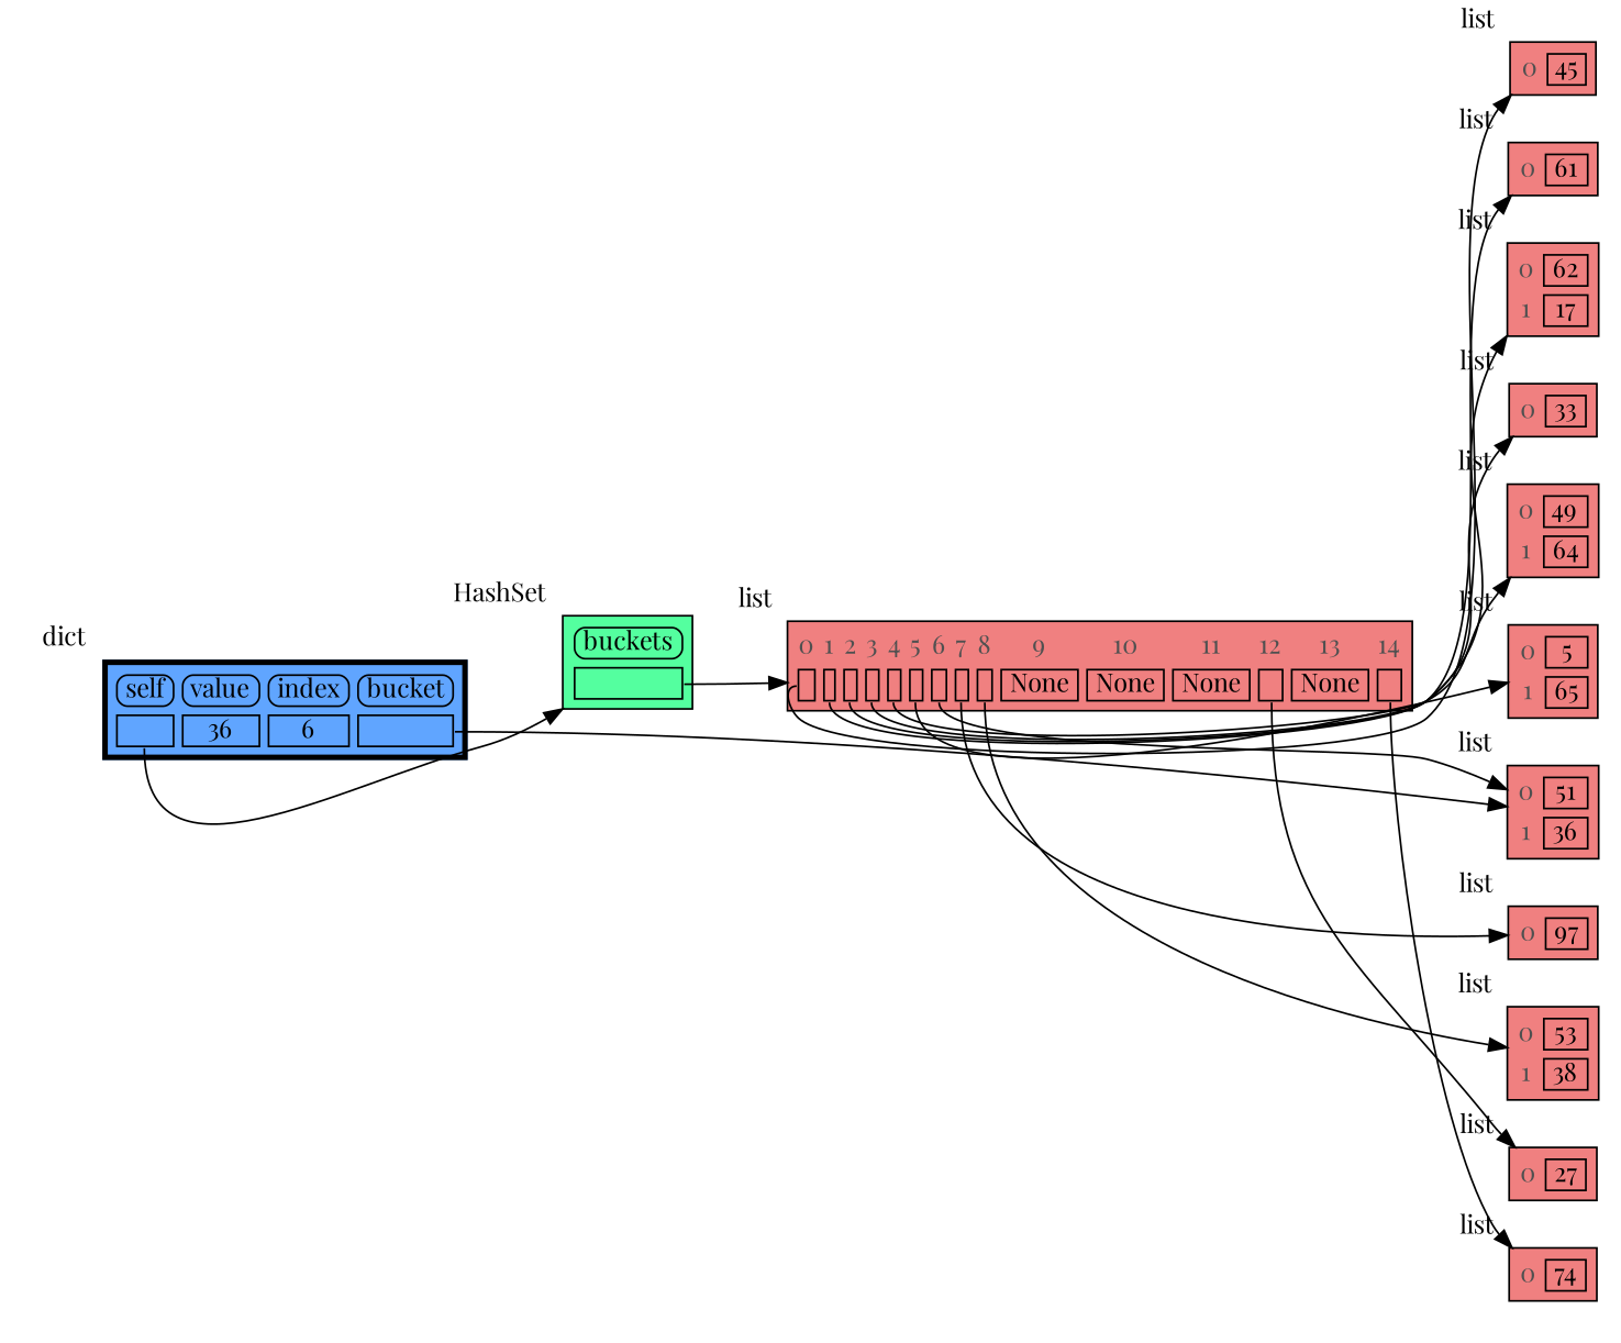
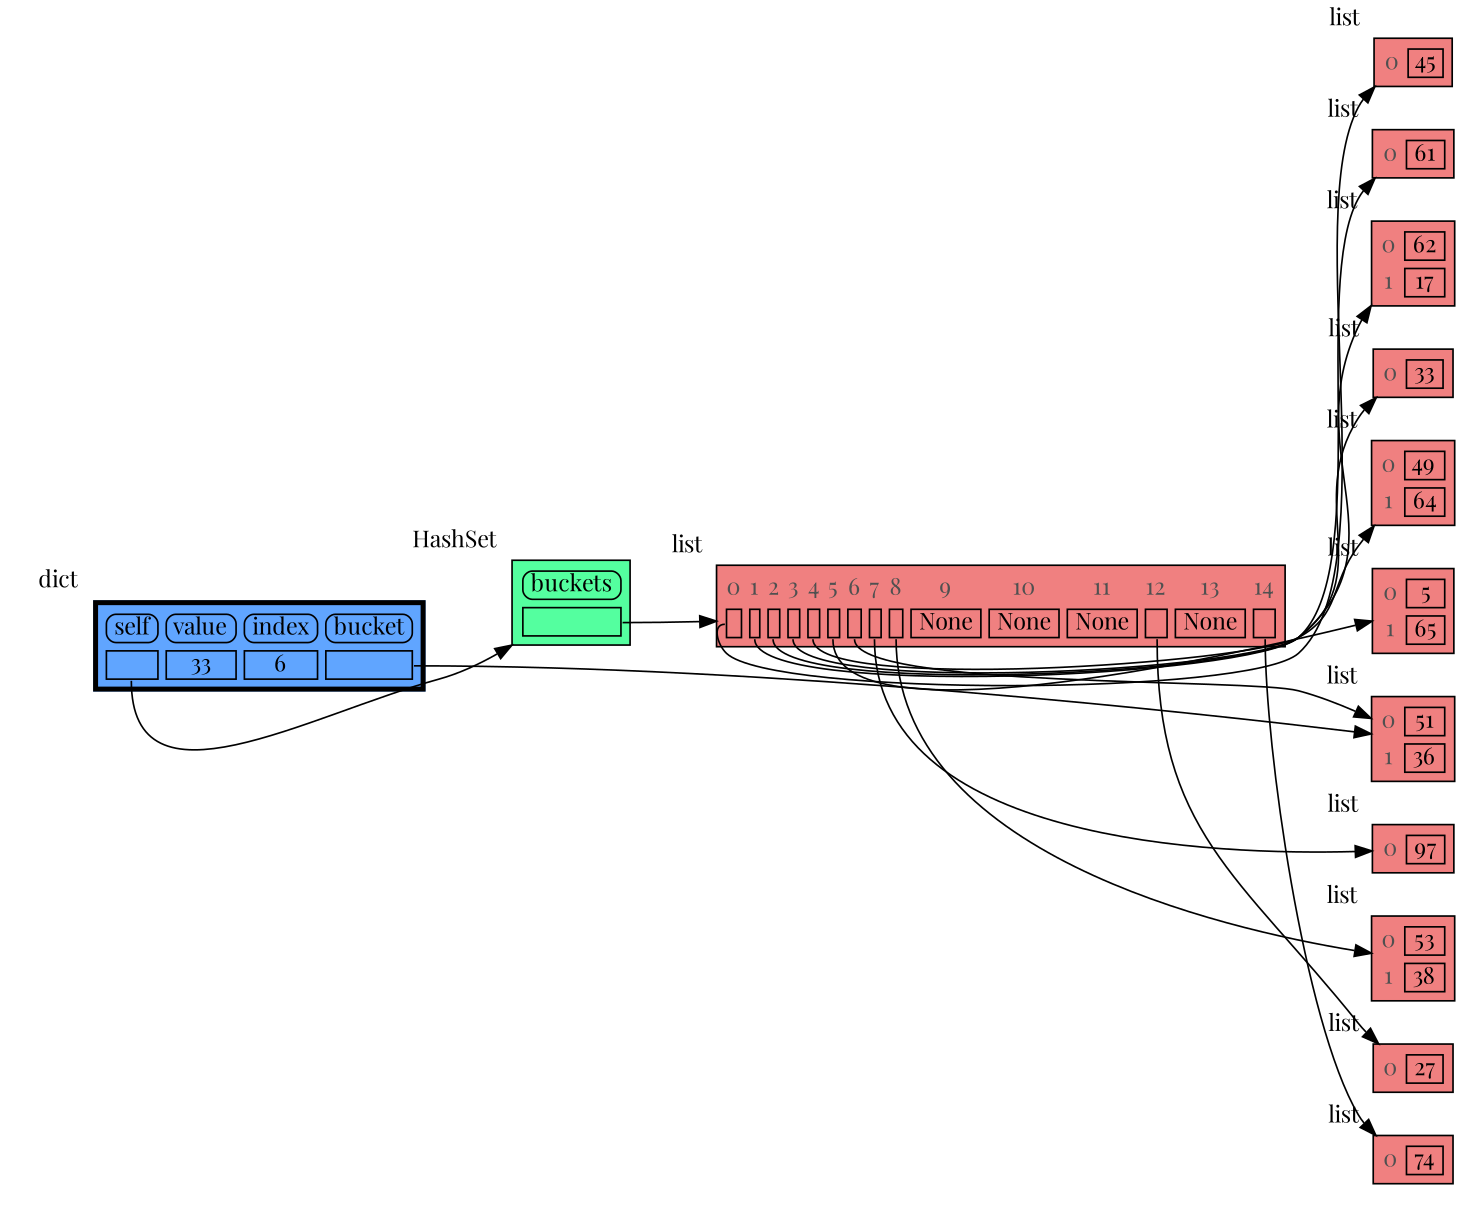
  digraph {
    rankdir=LR
    fontname="Playfair Display"
    node [shape=plaintext xlabel=list fontname="Playfair Display"]
    edge [style=solid fontname="Playfair Display" headport=table]
    n1 [label=< <TABLE BORDER="1" CELLBORDER="1" CELLSPACING="5" CELLPADDING="0" BGCOLOR="lightcoral" PORT="table">     <TR><TD BORDER="0"><font color="#505050">0</font></TD><TD BORDER="1"> 45 </TD></TR> </TABLE> >]
    n2 [label=< <TABLE BORDER="1" CELLBORDER="1" CELLSPACING="5" CELLPADDING="0" BGCOLOR="lightcoral" PORT="table">     <TR><TD BORDER="0"><font color="#505050">0</font></TD><TD BORDER="1"> 61 </TD></TR> </TABLE> >]
    n3 [label=< <TABLE BORDER="1" CELLBORDER="1" CELLSPACING="5" CELLPADDING="0" BGCOLOR="lightcoral" PORT="table">     <TR><TD BORDER="0"><font color="#505050">0</font></TD><TD BORDER="1"> 62 </TD></TR>     <TR><TD BORDER="0"><font color="#505050">1</font></TD><TD BORDER="1"> 17 </TD></TR> </TABLE> >]
    n4 [label=< <TABLE BORDER="1" CELLBORDER="1" CELLSPACING="5" CELLPADDING="0" BGCOLOR="lightcoral" PORT="table">     <TR><TD BORDER="0"><font color="#505050">0</font></TD><TD BORDER="1"> 33 </TD></TR> </TABLE> >]
    n5 [label=< <TABLE BORDER="1" CELLBORDER="1" CELLSPACING="5" CELLPADDING="0" BGCOLOR="lightcoral" PORT="table">     <TR><TD BORDER="0"><font color="#505050">0</font></TD><TD BORDER="1"> 49 </TD></TR>     <TR><TD BORDER="0"><font color="#505050">1</font></TD><TD BORDER="1"> 64 </TD></TR> </TABLE> >]
    n6 [label=< <TABLE BORDER="1" CELLBORDER="1" CELLSPACING="5" CELLPADDING="0" BGCOLOR="lightcoral" PORT="table">     <TR><TD BORDER="0"><font color="#505050">0</font></TD><TD BORDER="1"> 5 </TD></TR>     <TR><TD BORDER="0"><font color="#505050">1</font></TD><TD BORDER="1"> 65 </TD></TR> </TABLE> >]
    n7 [label=< <TABLE BORDER="1" CELLBORDER="1" CELLSPACING="5" CELLPADDING="0" BGCOLOR="lightcoral" PORT="table">     <TR><TD BORDER="0"><font color="#505050">0</font></TD><TD BORDER="1"> 51 </TD></TR>     <TR><TD BORDER="0"><font color="#505050">1</font></TD><TD BORDER="1"> 36 </TD></TR> </TABLE> >]
    n8 [label=< <TABLE BORDER="1" CELLBORDER="1" CELLSPACING="5" CELLPADDING="0" BGCOLOR="lightcoral" PORT="table">     <TR><TD BORDER="0"><font color="#505050">0</font></TD><TD BORDER="1"> 97 </TD></TR> </TABLE> >]
    n9 [label=< <TABLE BORDER="1" CELLBORDER="1" CELLSPACING="5" CELLPADDING="0" BGCOLOR="lightcoral" PORT="table">     <TR><TD BORDER="0"><font color="#505050">0</font></TD><TD BORDER="1"> 53 </TD></TR>     <TR><TD BORDER="0"><font color="#505050">1</font></TD><TD BORDER="1"> 38 </TD></TR> </TABLE> >]
    n10 [label=< <TABLE BORDER="1" CELLBORDER="1" CELLSPACING="5" CELLPADDING="0" BGCOLOR="lightcoral" PORT="table">     <TR><TD BORDER="0"><font color="#505050">0</font></TD><TD BORDER="1"> 27 </TD></TR> </TABLE> >]
    n11 [label=< <TABLE BORDER="1" CELLBORDER="1" CELLSPACING="5" CELLPADDING="0" BGCOLOR="lightcoral" PORT="table">     <TR><TD BORDER="0"><font color="#505050">0</font></TD><TD BORDER="1"> 74 </TD></TR> </TABLE> >]
    n12 [label=< <TABLE BORDER="1" CELLBORDER="1" CELLSPACING="5" CELLPADDING="0" BGCOLOR="lightcoral" PORT="table">     <TR><TD BORDER="0"><font color="#505050">0</font></TD><TD BORDER="0"><font color="#505050">1</font></TD><TD BORDER="0"><font color="#505050">2</font></TD><TD BORDER="0"><font color="#505050">3</font></TD><TD BORDER="0"><font color="#505050">4</font></TD><TD BORDER="0"><font color="#505050">5</font></TD><TD BORDER="0"><font color="#505050">6</font></TD><TD BORDER="0"><font color="#505050">7</font></TD><TD BORDER="0"><font color="#505050">8</font></TD><TD BORDER="0"><font color="#505050">9</font></TD><TD BORDER="0"><font color="#505050">10</font></TD><TD BORDER="0"><font color="#505050">11</font></TD><TD BORDER="0"><font color="#505050">12</font></TD><TD BORDER="0"><font color="#505050">13</font></TD><TD BORDER="0"><font color="#505050">14</font></TD></TR>     <TR><TD BORDER="1" PORT="ref0"> </TD><TD BORDER="1" PORT="ref1"> </TD><TD BORDER="1" PORT="ref2"> </TD><TD BORDER="1" PORT="ref3"> </TD><TD BORDER="1" PORT="ref4"> </TD><TD BORDER="1" PORT="ref5"> </TD><TD BORDER="1" PORT="ref6"> </TD><TD BORDER="1" PORT="ref7"> </TD><TD BORDER="1" PORT="ref8"> </TD><TD BORDER="1"> None </TD><TD BORDER="1"> None </TD><TD BORDER="1"> None </TD><TD BORDER="1" PORT="ref9"> </TD><TD BORDER="1"> None </TD><TD BORDER="1" PORT="ref10"> </TD></TR> </TABLE> >]
    n13 [label=< <TABLE BORDER="1" CELLBORDER="1" CELLSPACING="5" CELLPADDING="0" BGCOLOR="seagreen1" PORT="table">     <TR><TD BORDER="1" STYLE="ROUNDED"> buckets </TD></TR>     <TR><TD BORDER="1" PORT="ref0"> </TD></TR> </TABLE> > xlabel=HashSet]
-   n14 [label=< <TABLE BORDER="3" CELLBORDER="1" CELLSPACING="5" CELLPADDING="0" BGCOLOR="#60a5ff" PORT="table">     <TR><TD BORDER="1" STYLE="ROUNDED"> self </TD><TD BORDER="1" STYLE="ROUNDED"> value </TD><TD BORDER="1" STYLE="ROUNDED"> index </TD><TD BORDER="1" STYLE="ROUNDED"> bucket </TD></TR>     <TR><TD BORDER="1" PORT="ref0"> </TD><TD BORDER="1"> 36 </TD><TD BORDER="1"> 6 </TD><TD BORDER="1" PORT="ref1"> </TD></TR> </TABLE> > xlabel=dict]
+   n14 [label=< <TABLE BORDER="3" CELLBORDER="1" CELLSPACING="5" CELLPADDING="0" BGCOLOR="#60a5ff" PORT="table">     <TR><TD BORDER="1" STYLE="ROUNDED"> self </TD><TD BORDER="1" STYLE="ROUNDED"> value </TD><TD BORDER="1" STYLE="ROUNDED"> index </TD><TD BORDER="1" STYLE="ROUNDED"> bucket </TD></TR>     <TR><TD BORDER="1" PORT="ref0"> </TD><TD BORDER="1"> 33 </TD><TD BORDER="1"> 6 </TD><TD BORDER="1" PORT="ref1"> </TD></TR> </TABLE> > xlabel=dict]
    subgraph sub_1 {
      rank=same
      n1
      n2
      n3
      n4
      n5
      n6
      n7
      n8
      n9
      n10
      n11
    }
    n1 -> n2 [style=invis weight=10 headport=""]
    n2 -> n3 [style=invis weight=10 headport=""]
    n3 -> n4 [style=invis weight=10 headport=""]
    n4 -> n5 [style=invis weight=10 headport=""]
    n5 -> n6 [style=invis weight=10 headport=""]
    n6 -> n7 [style=invis weight=10 headport=""]
    n7 -> n8 [style=invis weight=10 headport=""]
    n8 -> n9 [style=invis weight=10 headport=""]
    n9 -> n10 [style=invis weight=10 headport=""]
    n10 -> n11 [style=invis weight=10 headport=""]
    n12 -> n1 [tailport=ref0]
    n12 -> n2 [tailport=ref1]
    n12 -> n3 [tailport=ref2]
    n12 -> n4 [tailport=ref3]
    n12 -> n5 [tailport=ref4]
    n12 -> n6 [tailport=ref5]
    n12 -> n7 [tailport=ref6]
    n12 -> n8 [tailport=ref7]
    n12 -> n9 [tailport=ref8]
    n12 -> n10 [tailport=ref9]
    n12 -> n11 [tailport=ref10]
    n13 -> n12 [tailport=ref0]
    n14 -> n7 [tailport=ref1]
    n14 -> n13 [tailport=ref0]
  }
